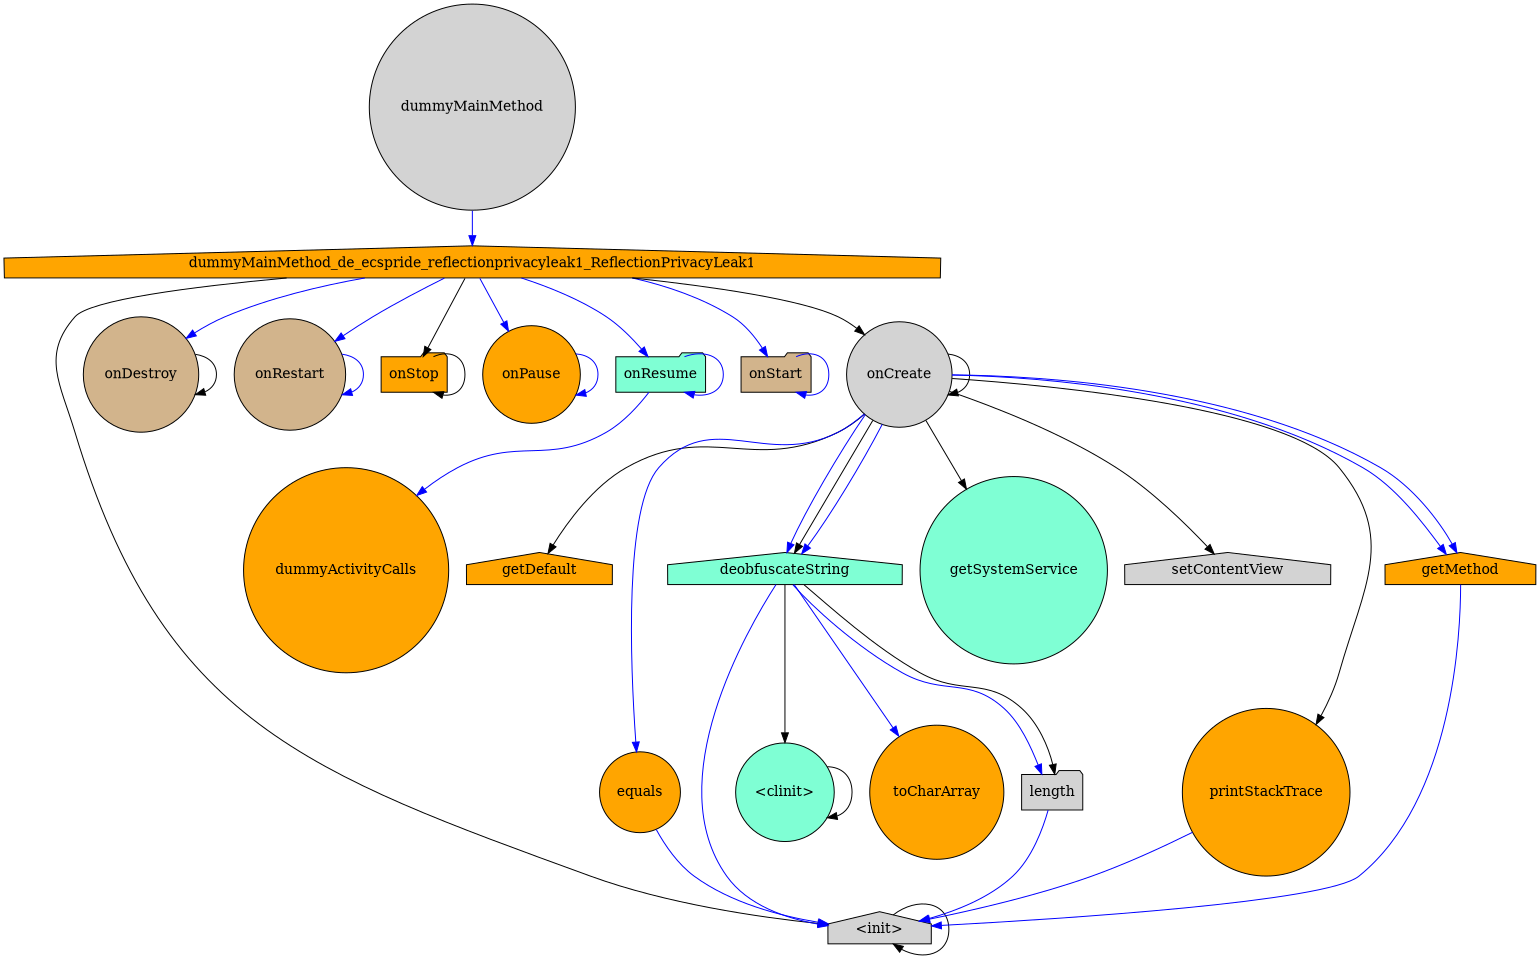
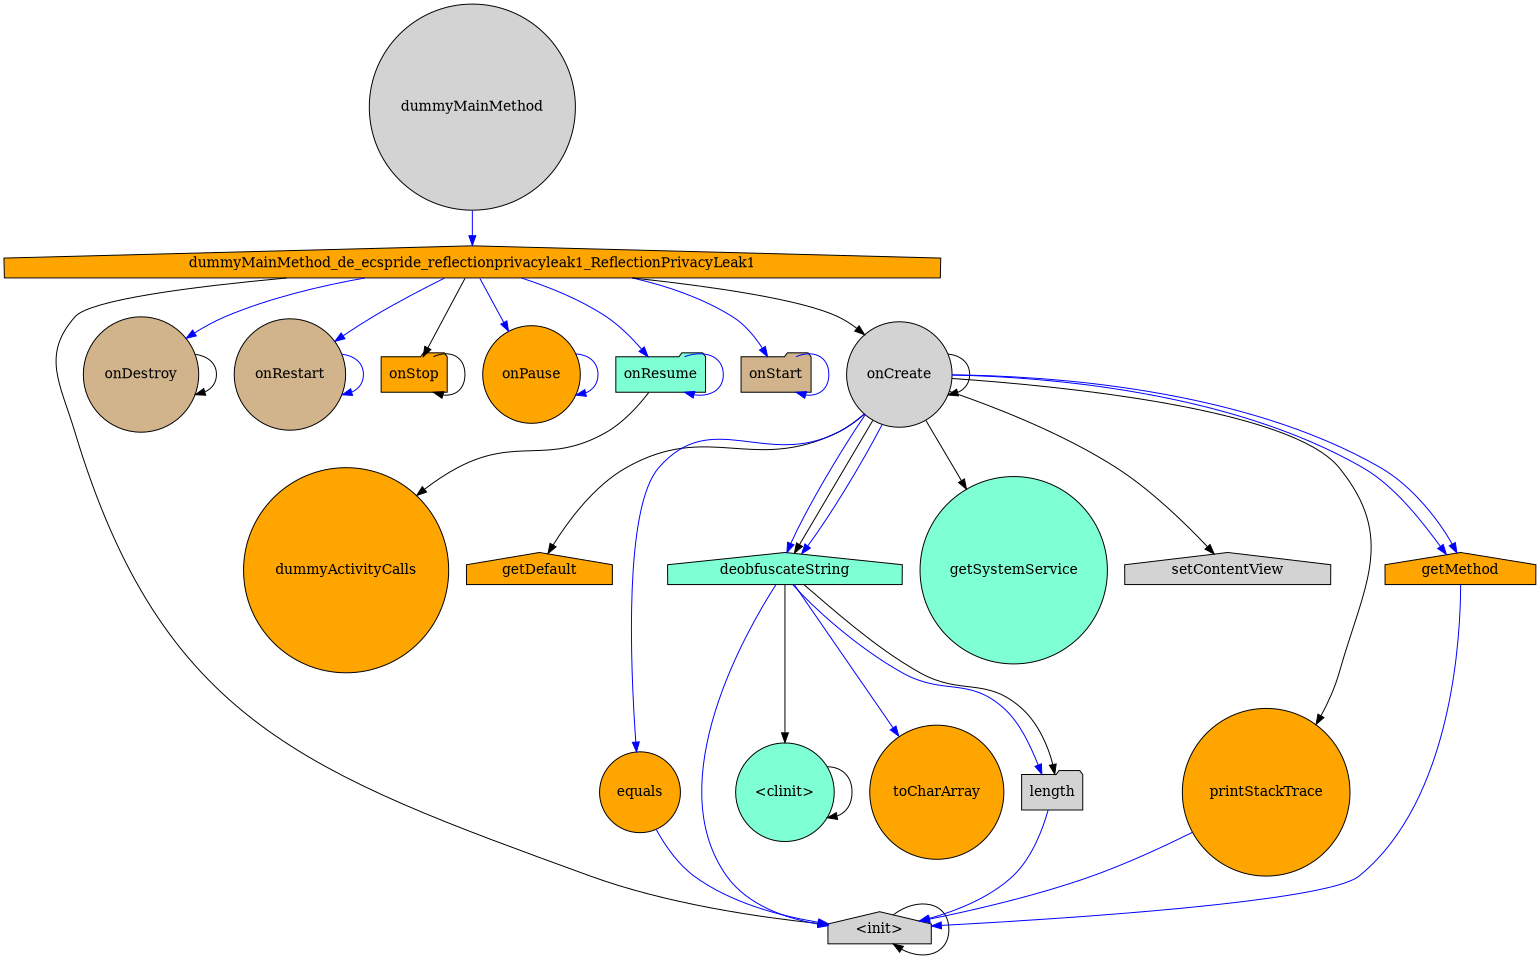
  digraph {
    node [fillcolor=orange shape=circle style=filled]
    edge [color=blue]
    dummyMainMethod [fillcolor=lightgrey]
    dummyMainMethod_de_ecspride_reflectionprivacyleak1_ReflectionPrivacyLeak1 [shape=house]
    "<init>" [fillcolor=lightgrey shape=house]
    onDestroy [fillcolor=tan]
    onRestart [fillcolor=tan]
    onStop [shape=folder]
    onPause
    onResume [fillcolor=aquamarine shape=folder]
    onStart [fillcolor=tan shape=folder]
    onCreate [fillcolor=lightgrey]
    dummyActivityCalls
    getDefault [shape=house]
    equals
    deobfuscateString [fillcolor=aquamarine shape=house]
    getSystemService [fillcolor=aquamarine]
    setContentView [fillcolor=lightgrey shape=house]
    printStackTrace
    getMethod [shape=house]
    "<clinit>" [fillcolor=aquamarine]
    toCharArray
    length [fillcolor=lightgrey shape=folder]
    dummyMainMethod -> dummyMainMethod_de_ecspride_reflectionprivacyleak1_ReflectionPrivacyLeak1
    dummyMainMethod_de_ecspride_reflectionprivacyleak1_ReflectionPrivacyLeak1 -> "<init>" [color=black]
    dummyMainMethod_de_ecspride_reflectionprivacyleak1_ReflectionPrivacyLeak1 -> onDestroy
    dummyMainMethod_de_ecspride_reflectionprivacyleak1_ReflectionPrivacyLeak1 -> onRestart
    dummyMainMethod_de_ecspride_reflectionprivacyleak1_ReflectionPrivacyLeak1 -> onStop [color=black]
    dummyMainMethod_de_ecspride_reflectionprivacyleak1_ReflectionPrivacyLeak1 -> onPause
    dummyMainMethod_de_ecspride_reflectionprivacyleak1_ReflectionPrivacyLeak1 -> onResume
    dummyMainMethod_de_ecspride_reflectionprivacyleak1_ReflectionPrivacyLeak1 -> onStart
    dummyMainMethod_de_ecspride_reflectionprivacyleak1_ReflectionPrivacyLeak1 -> onCreate [color=black]
    "<init>" -> "<init>" [color=black]
    onDestroy -> onDestroy [color=black]
    onRestart -> onRestart
    onStop -> onStop [color=black]
    onPause -> onPause
    onResume -> onResume
-   onResume -> dummyActivityCalls
+   onResume -> dummyActivityCalls [color=black]
    onStart -> onStart
    onCreate -> onCreate [color=black]
    onCreate -> getDefault [color=black]
    onCreate -> equals
    onCreate -> deobfuscateString
    onCreate -> deobfuscateString [color=black]
    onCreate -> deobfuscateString
    onCreate -> getSystemService [color=black]
    onCreate -> setContentView [color=black]
    onCreate -> printStackTrace [color=black]
    onCreate -> getMethod
    onCreate -> getMethod
    equals -> "<init>"
    deobfuscateString -> "<init>"
    deobfuscateString -> "<clinit>" [color=black]
    deobfuscateString -> toCharArray
    deobfuscateString -> length
    deobfuscateString -> length [color=black]
    printStackTrace -> "<init>"
    getMethod -> "<init>"
    "<clinit>" -> "<clinit>" [color=black]
    length -> "<init>"
  }
